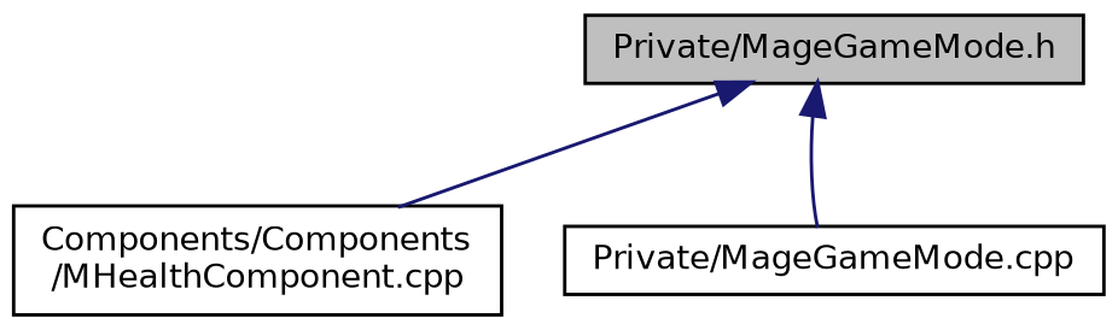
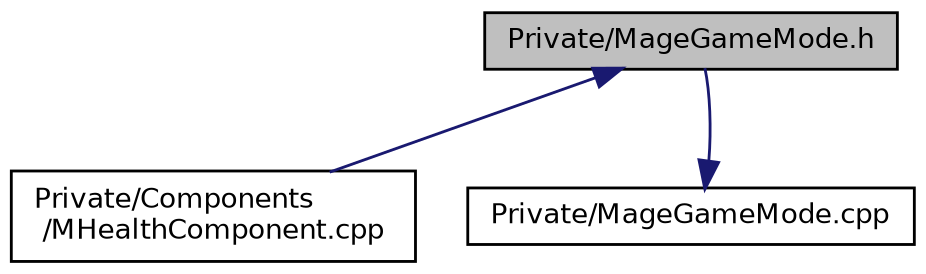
  digraph {
    node [color=black fillcolor=white fontname=Helvetica fontsize=10 shape=record style=filled]
    edge [color=midnightblue dir=back fontname=Helvetica fontsize=10 labelfontname=Helvetica labelfontsize=10 style=solid]
    n1 [fillcolor=grey75 fontcolor=black height=0.2 label="Private/MageGameMode.h" width=0.4]
-   n2 [height=0.2 label="Components/Components\l/MHealthComponent.cpp" width=0.4]
+   n2 [height=0.2 label="Private/Components\l/MHealthComponent.cpp" width=0.4]
    n3 [height=0.2 label="Private/MageGameMode.cpp" width=0.4]
    n1 -> n2
-   n1 -> n3
+   n3 -> n1
  }
